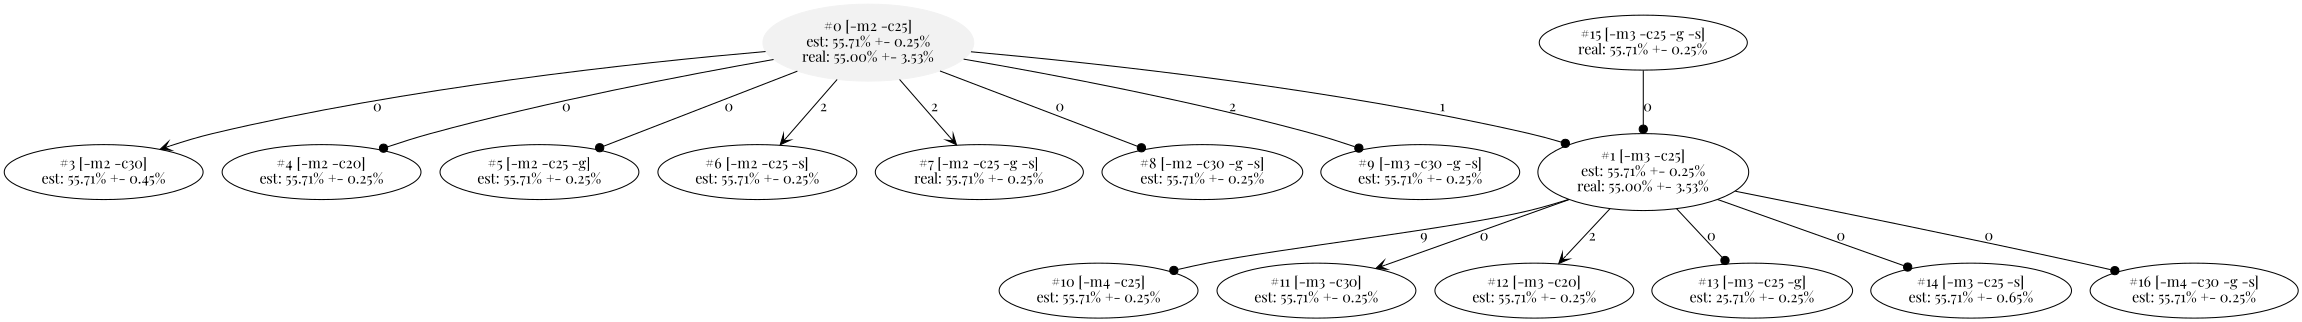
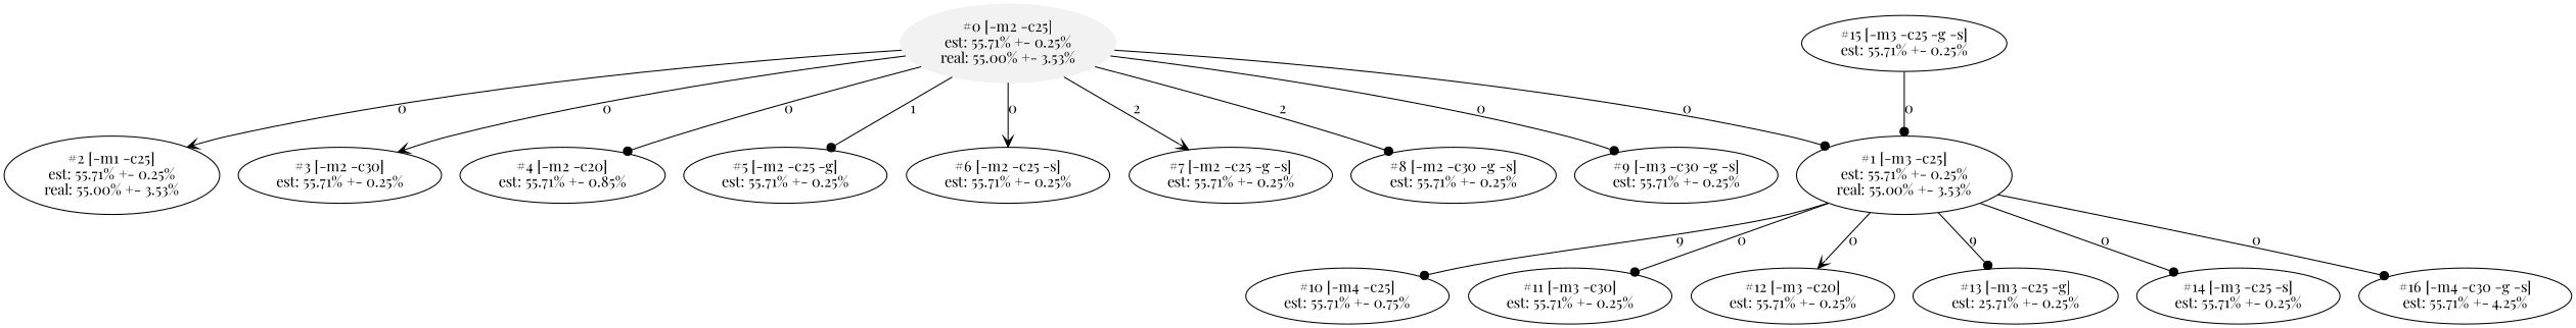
  digraph {
    fontname="Playfair Display"
    node [fontname="Playfair Display"]
    edge [arrowhead=dot fontname="Playfair Display"]
    n1 [color=gray95 label="#0 [-m2 -c25]\nest: 55.71% +- 0.25%\nreal: 55.00% +- 3.53%" style=filled]
    n2 [label="#1 [-m3 -c25]\nest: 55.71% +- 0.25%\nreal: 55.00% +- 3.53%"]
-   n4 [label="#3 [-m2 -c30]\nest: 55.71% +- 0.45%"]
-   n5 [label="#4 [-m2 -c20]\nest: 55.71% +- 0.25%"]
+   n3 [label="#2 [-m1 -c25]\nest: 55.71% +- 0.25%\nreal: 55.00% +- 3.53%"]
+   n4 [label="#3 [-m2 -c30]\nest: 55.71% +- 0.25%"]
+   n5 [label="#4 [-m2 -c20]\nest: 55.71% +- 0.85%"]
    n6 [label="#5 [-m2 -c25 -g]\nest: 55.71% +- 0.25%"]
    n7 [label="#6 [-m2 -c25 -s]\nest: 55.71% +- 0.25%"]
-   n8 [label="#7 [-m2 -c25 -g -s]\nreal: 55.71% +- 0.25%"]
+   n8 [label="#7 [-m2 -c25 -g -s]\nest: 55.71% +- 0.25%"]
    n9 [label="#8 [-m2 -c30 -g -s]\nest: 55.71% +- 0.25%"]
    n10 [label="#9 [-m3 -c30 -g -s]\nest: 55.71% +- 0.25%"]
-   n11 [label="#10 [-m4 -c25]\nest: 55.71% +- 0.25%"]
+   n11 [label="#10 [-m4 -c25]\nest: 55.71% +- 0.75%"]
    n12 [label="#11 [-m3 -c30]\nest: 55.71% +- 0.25%"]
    n13 [label="#12 [-m3 -c20]\nest: 55.71% +- 0.25%"]
    n14 [label="#13 [-m3 -c25 -g]\nest: 25.71% +- 0.25%"]
-   n15 [label="#14 [-m3 -c25 -s]\nest: 55.71% +- 0.65%"]
-   n16 [label="#16 [-m4 -c30 -g -s]\nest: 55.71% +- 0.25%"]
-   n17 [label="#15 [-m3 -c25 -g -s]\nreal: 55.71% +- 0.25%"]
-   n1 -> n2 [label=1]
+   n15 [label="#14 [-m3 -c25 -s]\nest: 55.71% +- 0.25%"]
+   n16 [label="#16 [-m4 -c30 -g -s]\nest: 55.71% +- 4.25%"]
+   n17 [label="#15 [-m3 -c25 -g -s]\nest: 55.71% +- 0.25%"]
+   n1 -> n2 [label=0]
+   n1 -> n3 [arrowhead=vee label=0]
    n1 -> n4 [arrowhead=vee label=0]
    n1 -> n5 [label=0]
-   n1 -> n6 [label=0]
-   n1 -> n7 [arrowhead=vee label=2]
+   n1 -> n6 [label=1]
+   n1 -> n7 [arrowhead=vee label=0]
    n1 -> n8 [arrowhead=vee label=2]
-   n1 -> n9 [label=0]
-   n1 -> n10 [label=2]
+   n1 -> n9 [label=2]
+   n1 -> n10 [label=0]
    n2 -> n11 [label=9]
-   n2 -> n12 [arrowhead=vee label=0]
-   n2 -> n13 [arrowhead=vee label=2]
-   n2 -> n14 [label=0]
+   n2 -> n12 [label=0]
+   n2 -> n13 [arrowhead=vee label=0]
+   n2 -> n14 [label=9]
    n2 -> n15 [label=0]
    n2 -> n16 [label=0]
    n17 -> n2 [label=0]
  }
